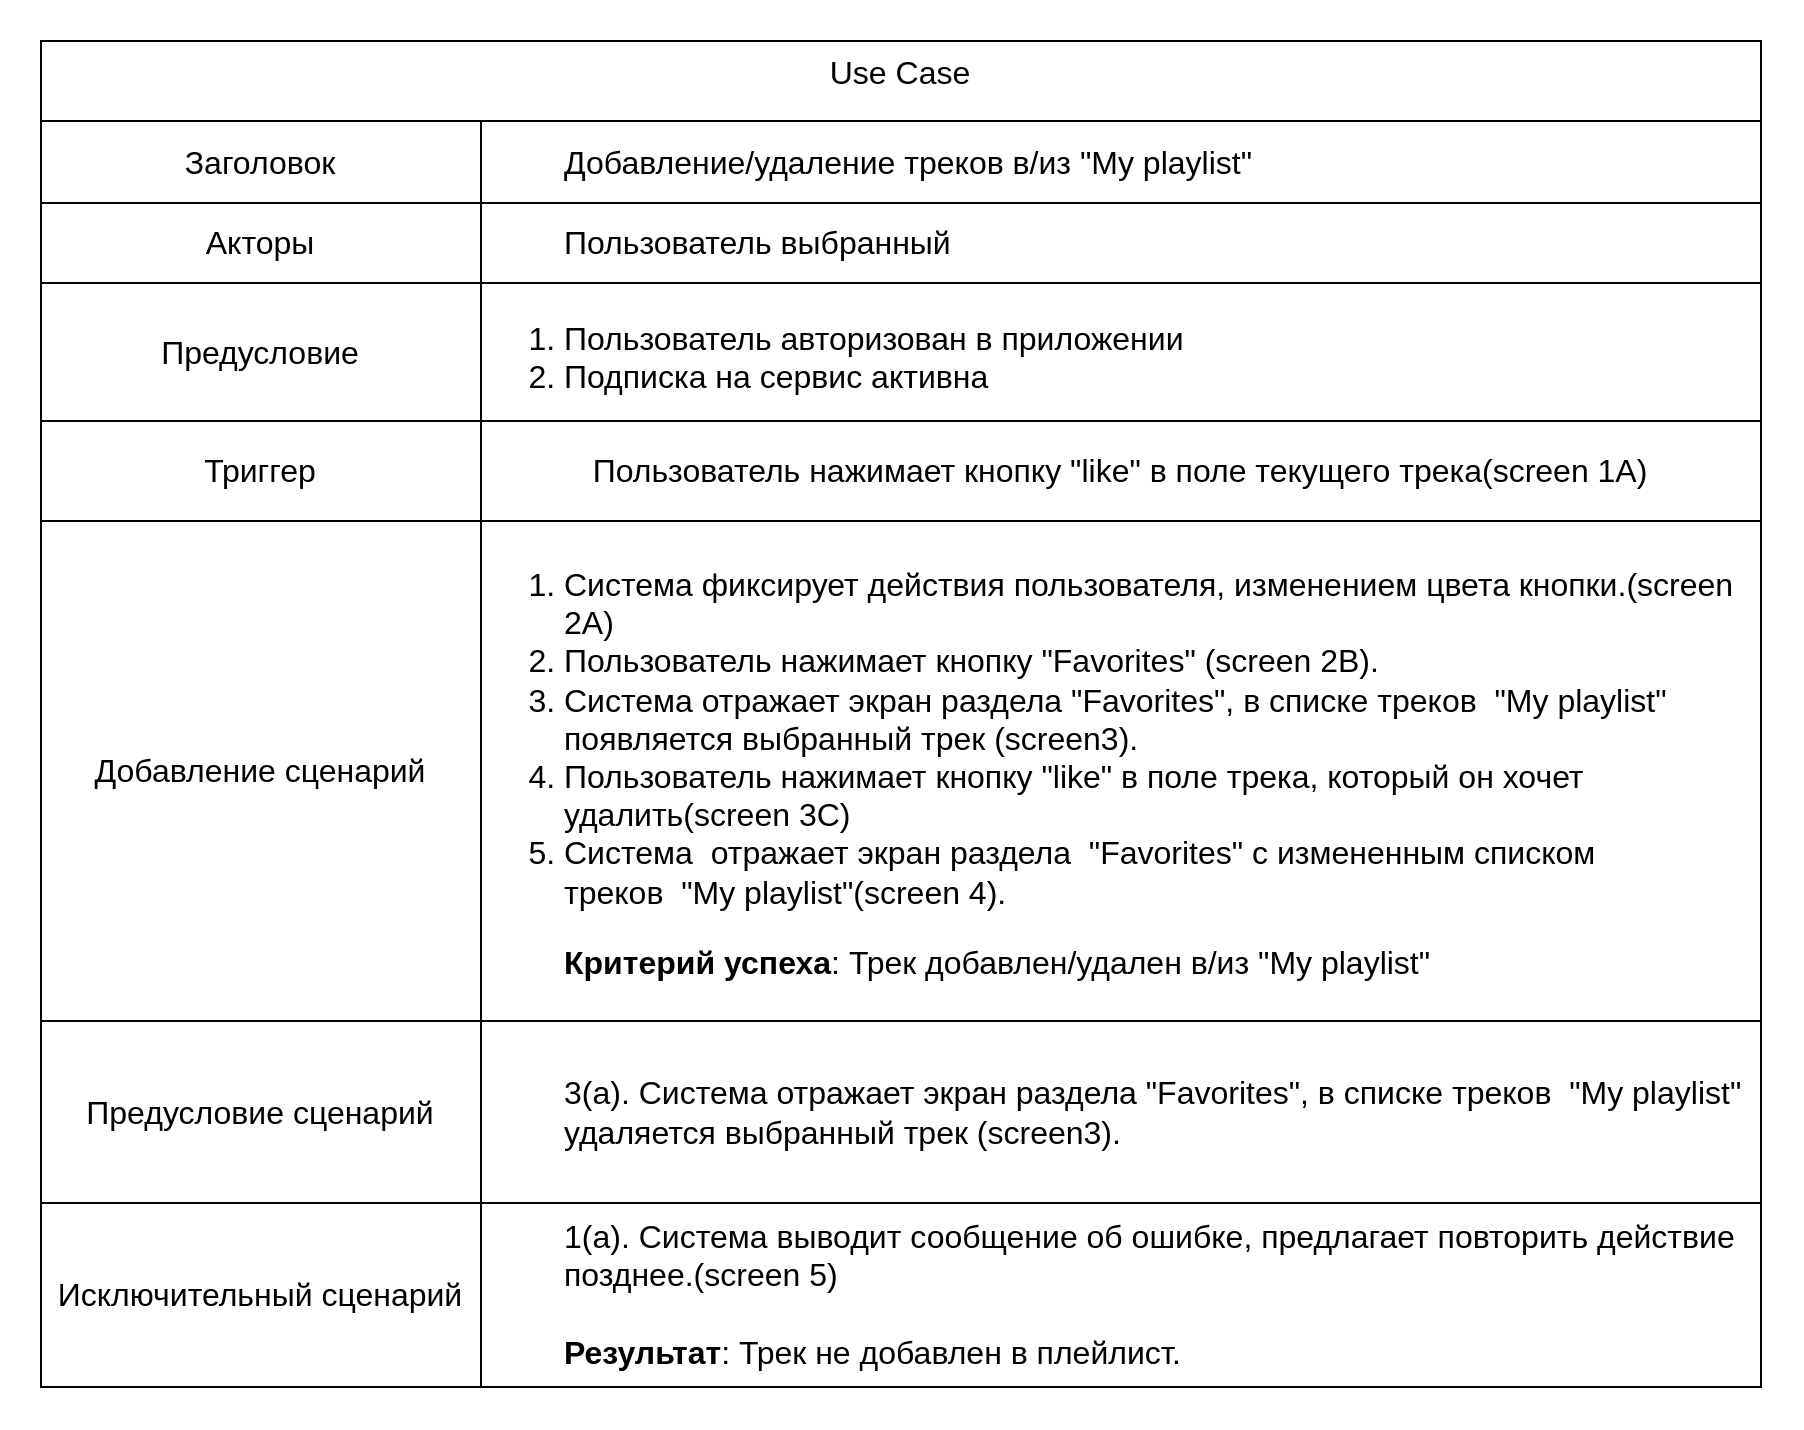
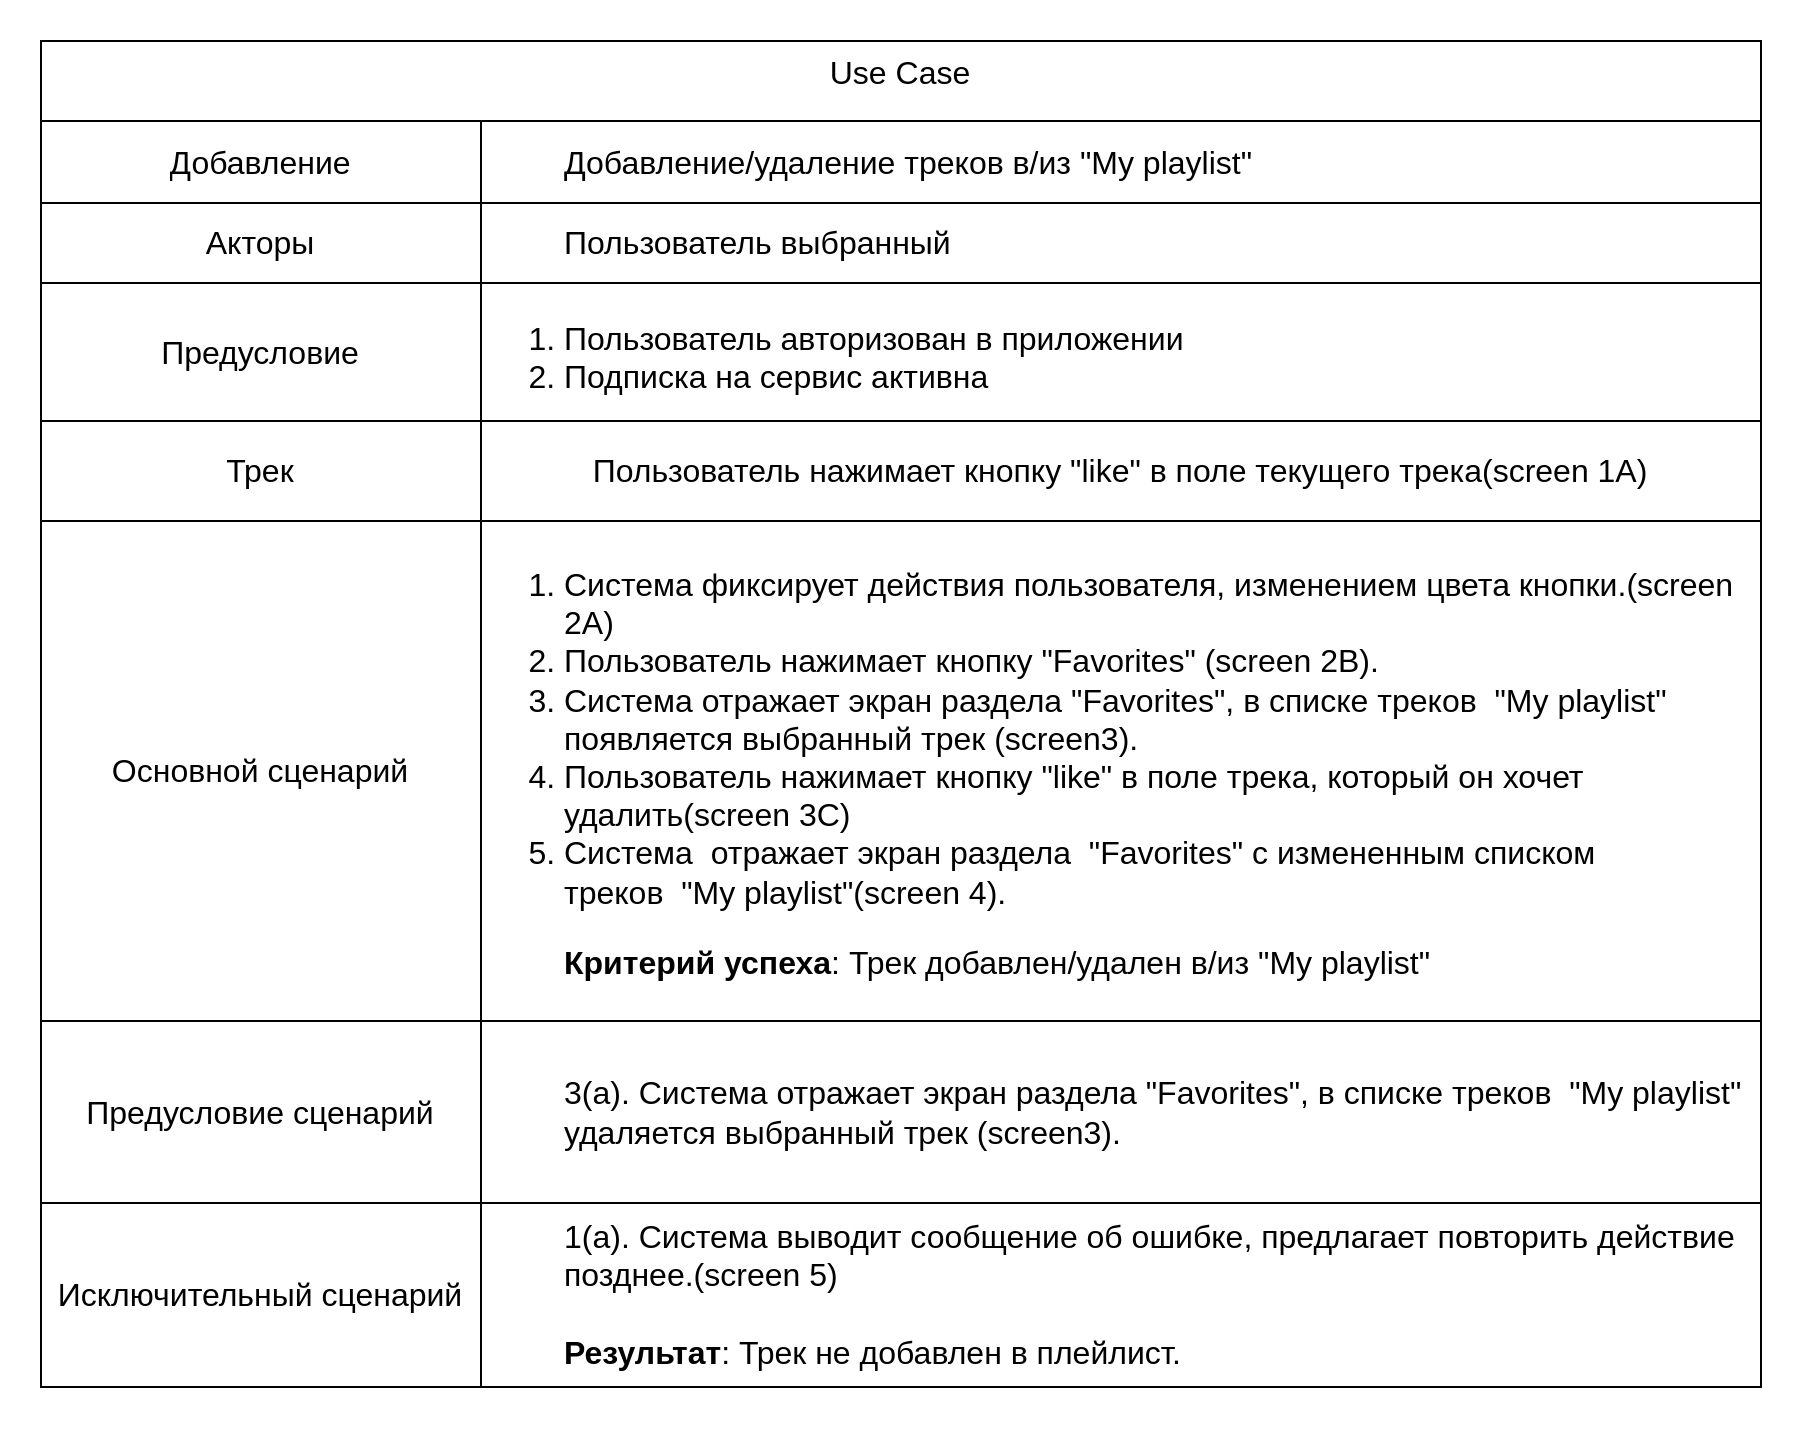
  <mxCell id="0" />
  <mxCell id="1" parent="0" />
  <mxCell id="2" value="Use Case" style="shape=table;startSize=40;container=1;collapsible=0;childLayout=tableLayout;strokeColor=default;fontSize=16;verticalAlign=top;" vertex="1" parent="1"><mxGeometry x="20" y="20" width="860" height="673" as="geometry" /></mxCell>
  <mxCell id="3" value="" style="shape=tableRow;horizontal=0;startSize=0;swimlaneHead=0;swimlaneBody=0;strokeColor=inherit;top=0;left=0;bottom=0;right=0;collapsible=0;dropTarget=0;fillColor=none;points=[[0,0.5],[1,0.5]];portConstraint=eastwest;fontSize=16;" vertex="1" parent="2"><mxGeometry y="40" width="860" height="41" as="geometry" /></mxCell>
- <mxCell id="4" value="Заголовок" style="shape=partialRectangle;html=1;whiteSpace=wrap;connectable=0;strokeColor=inherit;overflow=hidden;fillColor=none;top=0;left=0;bottom=0;right=0;pointerEvents=1;fontSize=16;" vertex="1" parent="3"><mxGeometry width="220" height="41" as="geometry"><mxRectangle width="220" height="41" as="alternateBounds" /></mxGeometry></mxCell>
+ <mxCell id="4" value="Добавление" style="shape=partialRectangle;html=1;whiteSpace=wrap;connectable=0;strokeColor=inherit;overflow=hidden;fillColor=none;top=0;left=0;bottom=0;right=0;pointerEvents=1;fontSize=16;" vertex="1" parent="3"><mxGeometry width="220" height="41" as="geometry"><mxRectangle width="220" height="41" as="alternateBounds" /></mxGeometry></mxCell>
  <mxCell id="5" value="&lt;blockquote style=&quot;margin: 0 0 0 40px; border: none; padding: 0px;&quot;&gt;Добавление/удаление треков в/из &quot;My playlist&quot;&amp;nbsp;&lt;/blockquote&gt;" style="shape=partialRectangle;html=1;whiteSpace=wrap;connectable=0;strokeColor=inherit;overflow=hidden;fillColor=none;top=0;left=0;bottom=0;right=0;pointerEvents=1;fontSize=16;align=left;" vertex="1" parent="3"><mxGeometry x="220" width="640" height="41" as="geometry"><mxRectangle width="640" height="41" as="alternateBounds" /></mxGeometry></mxCell>
  <mxCell id="6" value="" style="shape=tableRow;horizontal=0;startSize=0;swimlaneHead=0;swimlaneBody=0;strokeColor=inherit;top=0;left=0;bottom=0;right=0;collapsible=0;dropTarget=0;fillColor=none;points=[[0,0.5],[1,0.5]];portConstraint=eastwest;fontSize=16;" vertex="1" parent="2"><mxGeometry y="81" width="860" height="40" as="geometry" /></mxCell>
  <mxCell id="7" value="Акторы" style="shape=partialRectangle;html=1;whiteSpace=wrap;connectable=0;strokeColor=inherit;overflow=hidden;fillColor=none;top=0;left=0;bottom=0;right=0;pointerEvents=1;fontSize=16;" vertex="1" parent="6"><mxGeometry width="220" height="40" as="geometry"><mxRectangle width="220" height="40" as="alternateBounds" /></mxGeometry></mxCell>
  <mxCell id="8" value="&lt;blockquote style=&quot;margin: 0 0 0 40px; border: none; padding: 0px;&quot;&gt;Пользователь выбранный&lt;/blockquote&gt;" style="shape=partialRectangle;html=1;whiteSpace=wrap;connectable=0;strokeColor=inherit;overflow=hidden;fillColor=none;top=0;left=0;bottom=0;right=0;pointerEvents=1;fontSize=16;align=left;" vertex="1" parent="6"><mxGeometry x="220" width="640" height="40" as="geometry"><mxRectangle width="640" height="40" as="alternateBounds" /></mxGeometry></mxCell>
  <mxCell id="9" value="" style="shape=tableRow;horizontal=0;startSize=0;swimlaneHead=0;swimlaneBody=0;strokeColor=inherit;top=0;left=0;bottom=0;right=0;collapsible=0;dropTarget=0;fillColor=none;points=[[0,0.5],[1,0.5]];portConstraint=eastwest;fontSize=16;" vertex="1" parent="2"><mxGeometry y="121" width="860" height="69" as="geometry" /></mxCell>
  <mxCell id="10" value="Предусловие" style="shape=partialRectangle;html=1;whiteSpace=wrap;connectable=0;strokeColor=inherit;overflow=hidden;fillColor=none;top=0;left=0;bottom=0;right=0;pointerEvents=1;fontSize=16;" vertex="1" parent="9"><mxGeometry width="220" height="69" as="geometry"><mxRectangle width="220" height="69" as="alternateBounds" /></mxGeometry></mxCell>
  <mxCell id="11" value="&lt;ol&gt;&lt;li&gt;&lt;span style=&quot;background-color: initial;&quot;&gt;Пользователь авторизован в приложении&lt;/span&gt;&lt;/li&gt;&lt;li&gt;&lt;span style=&quot;background-color: initial;&quot;&gt;Подписка на сервис активна&lt;br&gt;&lt;/span&gt;&lt;/li&gt;&lt;/ol&gt;" style="shape=partialRectangle;html=1;whiteSpace=wrap;connectable=0;strokeColor=inherit;overflow=hidden;fillColor=none;top=0;left=0;bottom=0;right=0;pointerEvents=1;fontSize=16;align=left;" vertex="1" parent="9"><mxGeometry x="220" width="640" height="69" as="geometry"><mxRectangle width="640" height="69" as="alternateBounds" /></mxGeometry></mxCell>
  <mxCell id="12" style="shape=tableRow;horizontal=0;startSize=0;swimlaneHead=0;swimlaneBody=0;strokeColor=inherit;top=0;left=0;bottom=0;right=0;collapsible=0;dropTarget=0;fillColor=none;points=[[0,0.5],[1,0.5]];portConstraint=eastwest;fontSize=16;" vertex="1" parent="2"><mxGeometry y="190" width="860" height="50" as="geometry" /></mxCell>
- <mxCell id="13" value="Триггер" style="shape=partialRectangle;html=1;whiteSpace=wrap;connectable=0;strokeColor=inherit;overflow=hidden;fillColor=none;top=0;left=0;bottom=0;right=0;pointerEvents=1;fontSize=16;" vertex="1" parent="12"><mxGeometry width="220" height="50" as="geometry"><mxRectangle width="220" height="50" as="alternateBounds" /></mxGeometry></mxCell>
+ <mxCell id="13" value="Трек" style="shape=partialRectangle;html=1;whiteSpace=wrap;connectable=0;strokeColor=inherit;overflow=hidden;fillColor=none;top=0;left=0;bottom=0;right=0;pointerEvents=1;fontSize=16;" vertex="1" parent="12"><mxGeometry width="220" height="50" as="geometry"><mxRectangle width="220" height="50" as="alternateBounds" /></mxGeometry></mxCell>
  <mxCell id="14" value="Пользователь нажимает кнопку &quot;like&quot; в поле текущего трека(screen 1A)" style="shape=partialRectangle;html=1;whiteSpace=wrap;connectable=0;strokeColor=inherit;overflow=hidden;fillColor=none;top=0;left=0;bottom=0;right=0;pointerEvents=1;fontSize=16;" vertex="1" parent="12"><mxGeometry x="220" width="640" height="50" as="geometry"><mxRectangle width="640" height="50" as="alternateBounds" /></mxGeometry></mxCell>
  <mxCell id="15" style="shape=tableRow;horizontal=0;startSize=0;swimlaneHead=0;swimlaneBody=0;strokeColor=inherit;top=0;left=0;bottom=0;right=0;collapsible=0;dropTarget=0;fillColor=none;points=[[0,0.5],[1,0.5]];portConstraint=eastwest;fontSize=16;verticalAlign=top;" vertex="1" parent="2"><mxGeometry y="240" width="860" height="250" as="geometry" /></mxCell>
- <mxCell id="16" value="Добавление сценарий" style="shape=partialRectangle;html=1;whiteSpace=wrap;connectable=0;strokeColor=inherit;overflow=hidden;fillColor=none;top=0;left=0;bottom=0;right=0;pointerEvents=1;fontSize=16;" vertex="1" parent="15"><mxGeometry width="220" height="250" as="geometry"><mxRectangle width="220" height="250" as="alternateBounds" /></mxGeometry></mxCell>
+ <mxCell id="16" value="Основной сценарий" style="shape=partialRectangle;html=1;whiteSpace=wrap;connectable=0;strokeColor=inherit;overflow=hidden;fillColor=none;top=0;left=0;bottom=0;right=0;pointerEvents=1;fontSize=16;" vertex="1" parent="15"><mxGeometry width="220" height="250" as="geometry"><mxRectangle width="220" height="250" as="alternateBounds" /></mxGeometry></mxCell>
  <mxCell id="17" value="&lt;ol&gt;&lt;li&gt;Система фиксирует действия пользователя, изменением цвета кнопки.(screen 2A)&lt;/li&gt;&lt;li&gt;Пользователь нажимает кнопку &quot;Favorites&quot; (screen 2B).&lt;/li&gt;&lt;li&gt;Система отражает экран раздела &quot;Favorites&quot;, в списке треков&amp;nbsp;&amp;nbsp;&lt;span style=&quot;text-align: center;&quot;&gt;&quot;My playlist&quot; появляется выбранный трек (screen3).&lt;/span&gt;&lt;/li&gt;&lt;li&gt;Пользователь нажимает кнопку &quot;like&quot; в поле трека, который он хочет удалить(screen 3C)&lt;/li&gt;&lt;li&gt;Система&amp;nbsp; отражает экран раздела&amp;nbsp;&amp;nbsp;&quot;Favorites&quot; с измененным списком треков&amp;nbsp;&amp;nbsp;&lt;span style=&quot;text-align: center;&quot;&gt;&quot;My playlist&quot;(screen 4).&amp;nbsp;&lt;/span&gt;&lt;/li&gt;&lt;/ol&gt;&lt;blockquote style=&quot;margin: 0 0 0 40px; border: none; padding: 0px;&quot;&gt;&lt;div style=&quot;&quot;&gt;&lt;b&gt;Критерий успеха&lt;/b&gt;:&amp;nbsp;&lt;span style=&quot;background-color: initial;&quot;&gt;Трек добавлен/удален в/из &quot;My playlist&quot;&lt;/span&gt;&lt;/div&gt;&lt;/blockquote&gt;" style="shape=partialRectangle;html=1;whiteSpace=wrap;connectable=0;strokeColor=inherit;overflow=hidden;fillColor=none;top=0;left=0;bottom=0;right=0;pointerEvents=1;fontSize=16;align=left;verticalAlign=top;" vertex="1" parent="15"><mxGeometry x="220" width="640" height="250" as="geometry"><mxRectangle width="640" height="250" as="alternateBounds" /></mxGeometry></mxCell>
  <mxCell id="18" style="shape=tableRow;horizontal=0;startSize=0;swimlaneHead=0;swimlaneBody=0;strokeColor=inherit;top=0;left=0;bottom=0;right=0;collapsible=0;dropTarget=0;fillColor=none;points=[[0,0.5],[1,0.5]];portConstraint=eastwest;fontSize=16;" vertex="1" parent="2"><mxGeometry y="490" width="860" height="91" as="geometry" /></mxCell>
  <mxCell id="19" value="Предусловие сценарий" style="shape=partialRectangle;html=1;whiteSpace=wrap;connectable=0;strokeColor=inherit;overflow=hidden;fillColor=none;top=0;left=0;bottom=0;right=0;pointerEvents=1;fontSize=16;" vertex="1" parent="18"><mxGeometry width="220" height="91" as="geometry"><mxRectangle width="220" height="91" as="alternateBounds" /></mxGeometry></mxCell>
  <mxCell id="20" value="&lt;blockquote style=&quot;margin: 0 0 0 40px; border: none; padding: 0px;&quot;&gt;&lt;span style=&quot;background-color: initial;&quot;&gt;3(a). Система отражает экран раздела &quot;Favorites&quot;, в списке треков&amp;nbsp;&amp;nbsp;&lt;/span&gt;&lt;span style=&quot;background-color: initial; text-align: center;&quot;&gt;&quot;My playlist&quot; удаляется выбранный трек (screen3).&lt;/span&gt;&lt;/blockquote&gt;" style="shape=partialRectangle;html=1;whiteSpace=wrap;connectable=0;strokeColor=inherit;overflow=hidden;fillColor=none;top=0;left=0;bottom=0;right=0;pointerEvents=1;fontSize=16;align=left;" vertex="1" parent="18"><mxGeometry x="220" width="640" height="91" as="geometry"><mxRectangle width="640" height="91" as="alternateBounds" /></mxGeometry></mxCell>
  <mxCell id="21" style="shape=tableRow;horizontal=0;startSize=0;swimlaneHead=0;swimlaneBody=0;strokeColor=inherit;top=0;left=0;bottom=0;right=0;collapsible=0;dropTarget=0;fillColor=none;points=[[0,0.5],[1,0.5]];portConstraint=eastwest;fontSize=16;" vertex="1" parent="2"><mxGeometry y="581" width="860" height="92" as="geometry" /></mxCell>
  <mxCell id="22" value="Исключительный сценарий" style="shape=partialRectangle;html=1;whiteSpace=wrap;connectable=0;strokeColor=inherit;overflow=hidden;fillColor=none;top=0;left=0;bottom=0;right=0;pointerEvents=1;fontSize=16;" vertex="1" parent="21"><mxGeometry width="220" height="92" as="geometry"><mxRectangle width="220" height="92" as="alternateBounds" /></mxGeometry></mxCell>
  <mxCell id="23" value="&lt;blockquote style=&quot;margin: 0 0 0 40px; border: none; padding: 0px;&quot;&gt;1(a). Система выводит сообщение об ошибке, предлагает повторить действие позднее.(screen 5)&lt;/blockquote&gt;&lt;blockquote style=&quot;margin: 0 0 0 40px; border: none; padding: 0px;&quot;&gt;&lt;br&gt;&lt;/blockquote&gt;&lt;blockquote style=&quot;margin: 0 0 0 40px; border: none; padding: 0px;&quot;&gt;&lt;b&gt;Результат&lt;/b&gt;: Трек не добавлен в плейлист.&lt;/blockquote&gt;" style="shape=partialRectangle;html=1;whiteSpace=wrap;connectable=0;strokeColor=inherit;overflow=hidden;fillColor=none;top=0;left=0;bottom=0;right=0;pointerEvents=1;fontSize=16;align=left;" vertex="1" parent="21"><mxGeometry x="220" width="640" height="92" as="geometry"><mxRectangle width="640" height="92" as="alternateBounds" /></mxGeometry></mxCell>
